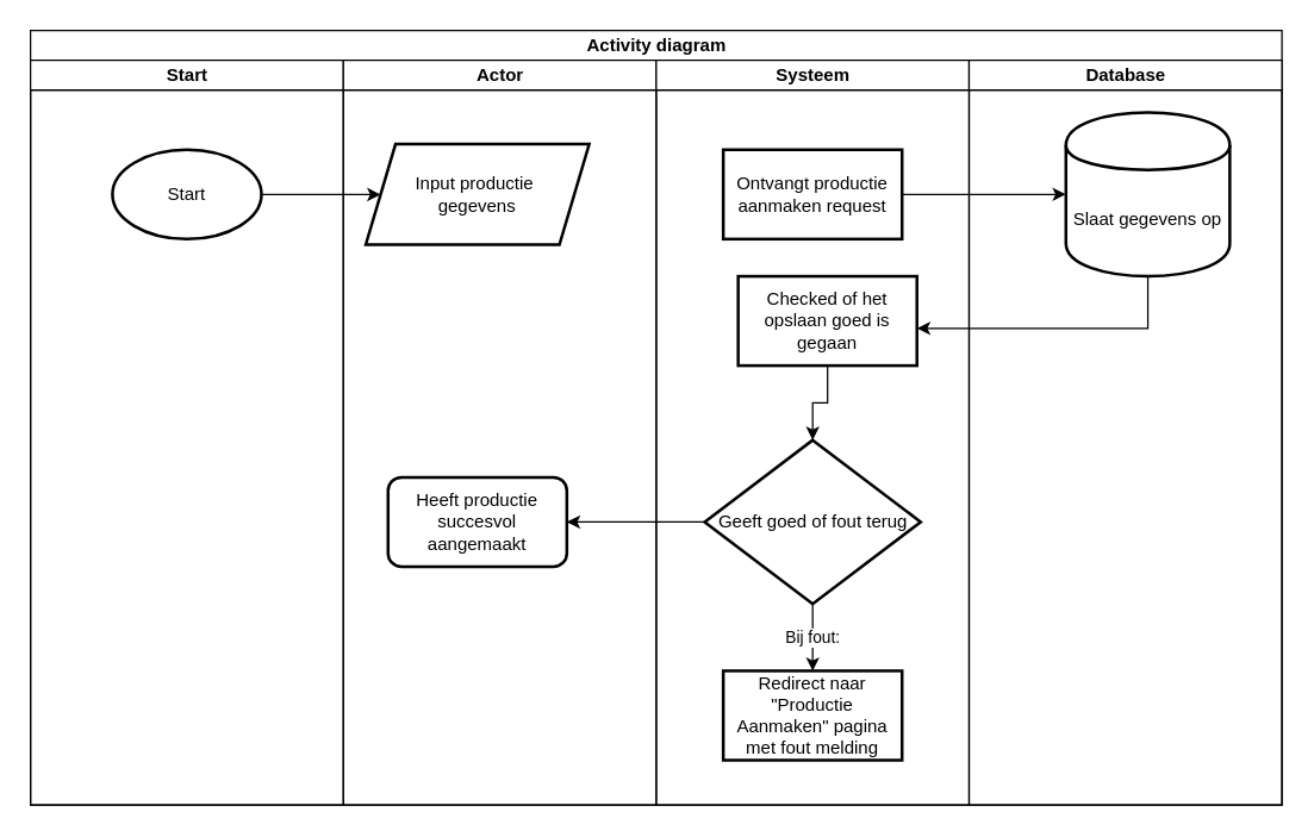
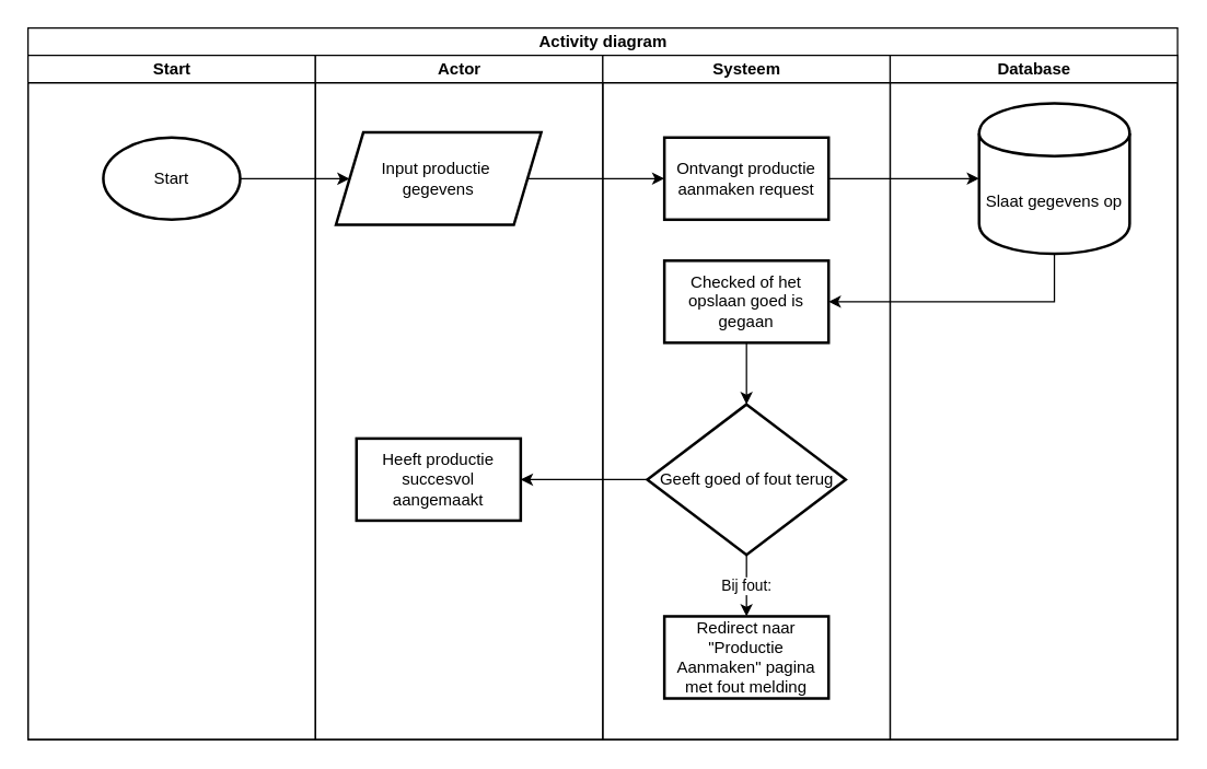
  <mxCell id="0" />
  <mxCell id="1" parent="0" />
  <mxCell id="2" value="Activity diagram" style="swimlane;html=1;childLayout=stackLayout;resizeParent=1;resizeParentMax=0;startSize=20;" parent="1" vertex="1"><mxGeometry x="20" y="20" width="840" height="520" as="geometry" /></mxCell>
  <mxCell id="3" value="Start" style="swimlane;html=1;startSize=20;" parent="2" vertex="1"><mxGeometry y="20" width="210" height="500" as="geometry" /></mxCell>
  <mxCell id="4" value="Start" style="strokeWidth=2;html=1;shape=mxgraph.flowchart.start_1;whiteSpace=wrap;" parent="3" vertex="1"><mxGeometry x="55" y="60" width="100" height="60" as="geometry" /></mxCell>
  <mxCell id="5" value="Actor" style="swimlane;html=1;startSize=20;" parent="2" vertex="1"><mxGeometry x="210" y="20" width="210" height="500" as="geometry" /></mxCell>
  <mxCell id="6" value="Input productie&amp;nbsp;&lt;br&gt;gegevens" style="shape=parallelogram;perimeter=parallelogramPerimeter;whiteSpace=wrap;html=1;fixedSize=1;fontFamily=Helvetica;fontSize=12;fontColor=#000000;align=center;strokeColor=#000000;strokeWidth=2;fillColor=#ffffff;" parent="5" vertex="1"><mxGeometry x="15" y="56.25" width="150" height="67.5" as="geometry" /></mxCell>
- <mxCell id="7" value="Heeft productie succesvol aangemaakt" style="whiteSpace=wrap;html=1;strokeWidth=2;rounded=1;" parent="5" vertex="1"><mxGeometry x="30" y="280" width="120" height="60" as="geometry" /></mxCell>
+ <mxCell id="7" value="Heeft productie succesvol aangemaakt" style="whiteSpace=wrap;html=1;strokeWidth=2;" parent="5" vertex="1"><mxGeometry x="30" y="280" width="120" height="60" as="geometry" /></mxCell>
  <mxCell id="8" value="Systeem" style="swimlane;html=1;startSize=20;" parent="2" vertex="1"><mxGeometry x="420" y="20" width="210" height="500" as="geometry" /></mxCell>
  <mxCell id="9" value="Ontvangt productie aanmaken request" style="whiteSpace=wrap;html=1;strokeWidth=2;" parent="8" vertex="1"><mxGeometry x="45" y="60" width="120" height="60" as="geometry" /></mxCell>
  <mxCell id="10" value="" style="edgeStyle=orthogonalEdgeStyle;rounded=0;orthogonalLoop=1;jettySize=auto;html=1;" parent="8" source="11" target="12" edge="1"><mxGeometry relative="1" as="geometry" /></mxCell>
- <mxCell id="11" value="Checked of het opslaan goed is gegaan" style="whiteSpace=wrap;html=1;strokeWidth=2;" parent="8" vertex="1"><mxGeometry x="55" y="145" width="120" height="60" as="geometry" /></mxCell>
+ <mxCell id="11" value="Checked of het opslaan goed is gegaan" style="whiteSpace=wrap;html=1;strokeWidth=2;" parent="8" vertex="1"><mxGeometry x="45" y="150" width="120" height="60" as="geometry" /></mxCell>
  <mxCell id="12" value="Geeft goed of fout terug" style="strokeWidth=2;html=1;shape=mxgraph.flowchart.decision;whiteSpace=wrap;fontFamily=Helvetica;fontSize=12;fontColor=#000000;align=center;strokeColor=#000000;fillColor=#ffffff;" parent="8" vertex="1"><mxGeometry x="32.5" y="255" width="145" height="110" as="geometry" /></mxCell>
  <mxCell id="13" value="Bij fout:" style="edgeStyle=orthogonalEdgeStyle;rounded=0;orthogonalLoop=1;jettySize=auto;html=1;" parent="8" source="12" target="14" edge="1"><mxGeometry relative="1" as="geometry" /></mxCell>
  <mxCell id="14" value="Redirect naar &quot;Productie Aanmaken&quot; pagina met fout melding" style="whiteSpace=wrap;html=1;strokeWidth=2;" parent="8" vertex="1"><mxGeometry x="45" y="410" width="120" height="60" as="geometry" /></mxCell>
  <mxCell id="15" value="Database" style="swimlane;html=1;startSize=20;" parent="2" vertex="1"><mxGeometry x="630" y="20" width="210" height="500" as="geometry" /></mxCell>
  <mxCell id="16" value="Slaat gegevens op" style="shape=cylinder;whiteSpace=wrap;html=1;boundedLbl=1;backgroundOutline=1;strokeWidth=2;" parent="15" vertex="1"><mxGeometry x="65" y="35" width="110" height="110" as="geometry" /></mxCell>
  <mxCell id="17" value="" style="edgeStyle=orthogonalEdgeStyle;rounded=0;orthogonalLoop=1;jettySize=auto;html=1;" parent="2" source="4" target="6" edge="1"><mxGeometry relative="1" as="geometry" /></mxCell>
+ <mxCell id="18" value="" style="edgeStyle=orthogonalEdgeStyle;rounded=0;orthogonalLoop=1;jettySize=auto;html=1;" parent="2" source="6" target="9" edge="1"><mxGeometry relative="1" as="geometry" /></mxCell>
  <mxCell id="19" value="" style="edgeStyle=orthogonalEdgeStyle;rounded=0;orthogonalLoop=1;jettySize=auto;html=1;" parent="2" source="9" target="16" edge="1"><mxGeometry relative="1" as="geometry" /></mxCell>
  <mxCell id="20" value="" style="edgeStyle=orthogonalEdgeStyle;rounded=0;orthogonalLoop=1;jettySize=auto;html=1;" parent="2" source="16" target="11" edge="1"><mxGeometry relative="1" as="geometry"><Array as="points"><mxPoint x="750" y="200" /></Array></mxGeometry></mxCell>
  <mxCell id="21" value="" style="edgeStyle=orthogonalEdgeStyle;rounded=0;orthogonalLoop=1;jettySize=auto;html=1;" parent="2" source="12" target="7" edge="1"><mxGeometry relative="1" as="geometry" /></mxCell>
